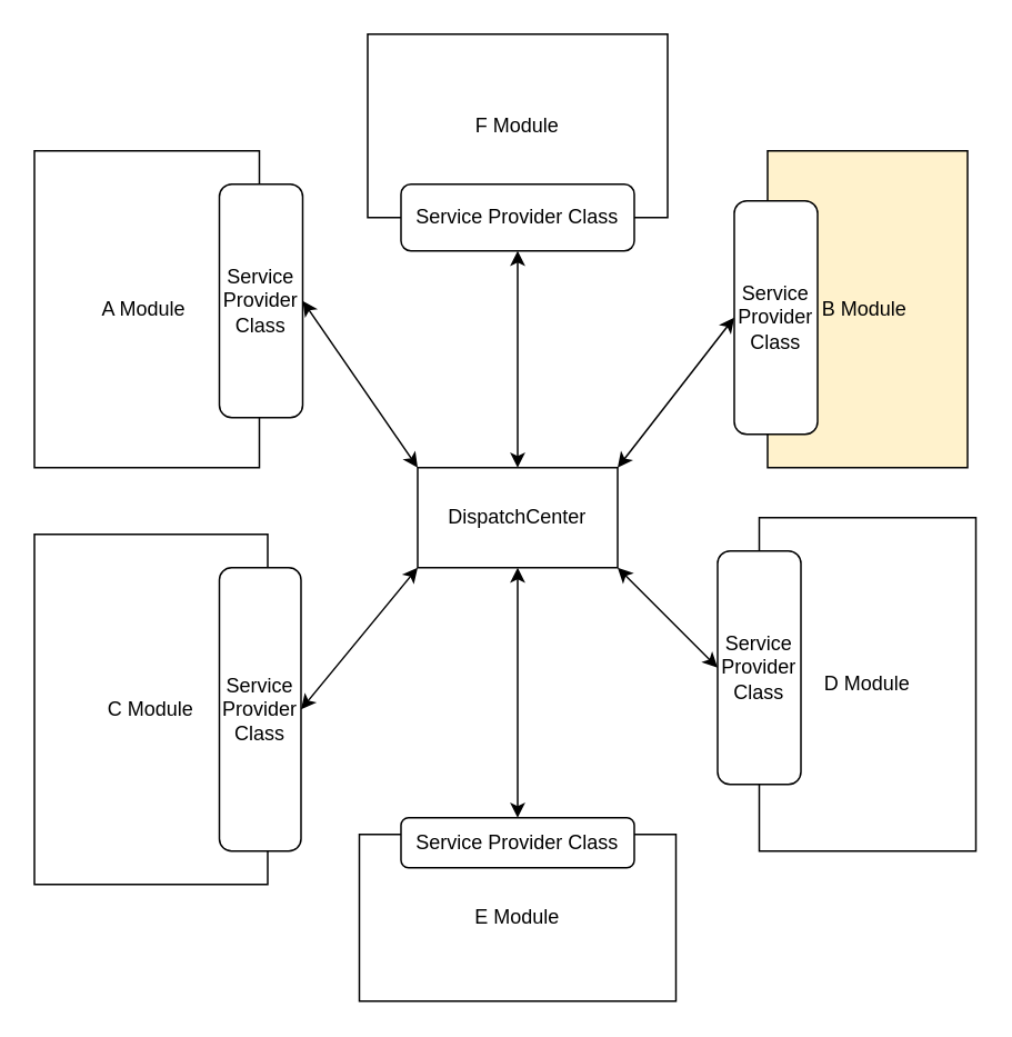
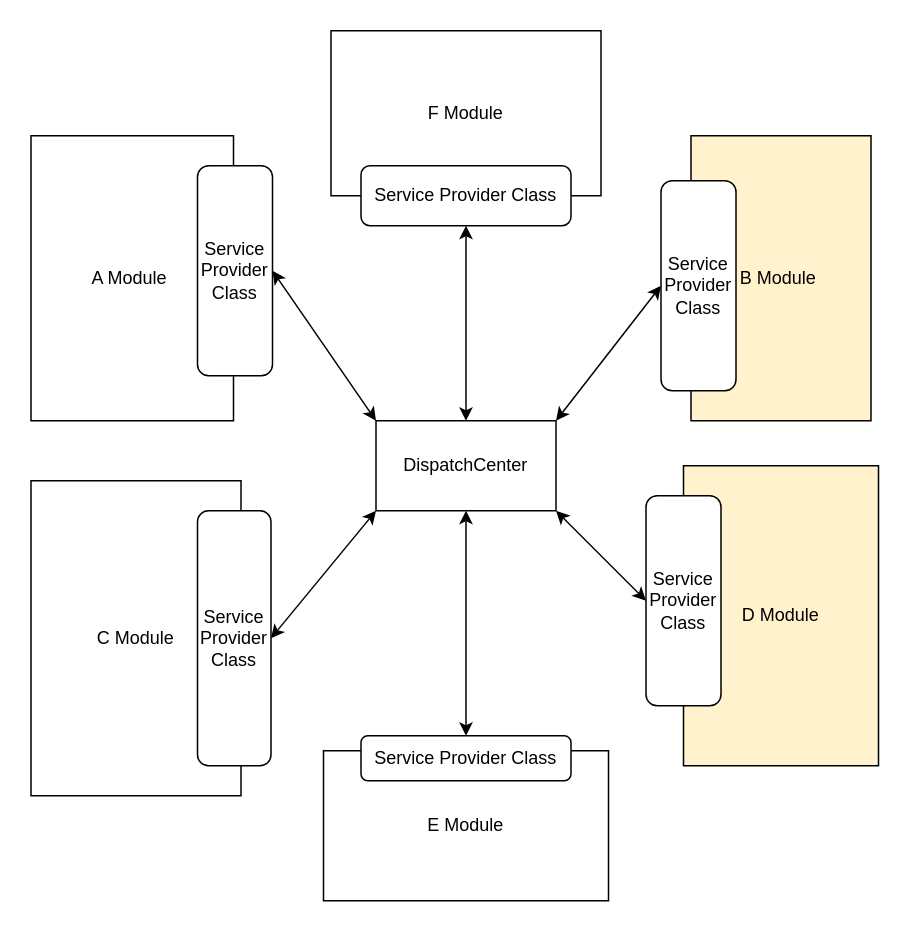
  <mxCell id="0" />
  <mxCell id="1" parent="0" />
  <mxCell id="2" value="A Module&amp;nbsp;" style="rounded=0;whiteSpace=wrap;html=1;" vertex="1" parent="1"><mxGeometry x="20" y="90" width="135" height="190" as="geometry" /></mxCell>
  <mxCell id="3" value="B Module&amp;nbsp;" style="rounded=0;whiteSpace=wrap;html=1;fillColor=#fff2cc;" vertex="1" parent="1"><mxGeometry x="460" y="90" width="120" height="190" as="geometry" /></mxCell>
- <mxCell id="4" value="D Module" style="rounded=0;whiteSpace=wrap;html=1;" vertex="1" parent="1"><mxGeometry x="455" y="310" width="130" height="200" as="geometry" /></mxCell>
+ <mxCell id="4" value="D Module" style="rounded=0;whiteSpace=wrap;html=1;fillColor=#fff2cc;" vertex="1" parent="1"><mxGeometry x="455" y="310" width="130" height="200" as="geometry" /></mxCell>
  <mxCell id="5" value="E Module" style="rounded=0;whiteSpace=wrap;html=1;" vertex="1" parent="1"><mxGeometry x="215" y="500" width="190" height="100" as="geometry" /></mxCell>
  <mxCell id="6" value="C Module" style="rounded=0;whiteSpace=wrap;html=1;" vertex="1" parent="1"><mxGeometry x="20" y="320" width="140" height="210" as="geometry" /></mxCell>
  <mxCell id="7" value="F Module" style="rounded=0;whiteSpace=wrap;html=1;" vertex="1" parent="1"><mxGeometry x="220" y="20" width="180" height="110" as="geometry" /></mxCell>
  <mxCell id="8" value="DispatchCenter" style="rounded=0;whiteSpace=wrap;html=1;" vertex="1" parent="1"><mxGeometry x="250" y="280" width="120" height="60" as="geometry" /></mxCell>
  <mxCell id="9" value="" style="endArrow=classic;startArrow=classic;html=1;entryX=0;entryY=0.5;entryDx=0;entryDy=0;exitX=1;exitY=0;exitDx=0;exitDy=0;" edge="1" parent="1" source="8" target="16"><mxGeometry width="50" height="50" relative="1" as="geometry"><mxPoint x="310" y="340" as="sourcePoint" /><mxPoint x="360" y="290" as="targetPoint" /></mxGeometry></mxCell>
  <mxCell id="10" value="" style="endArrow=classic;startArrow=classic;html=1;entryX=0.5;entryY=1;entryDx=0;entryDy=0;" edge="1" parent="1" target="17"><mxGeometry width="50" height="50" relative="1" as="geometry"><mxPoint x="310" y="280" as="sourcePoint" /><mxPoint x="360" y="290" as="targetPoint" /></mxGeometry></mxCell>
  <mxCell id="11" value="" style="endArrow=classic;startArrow=classic;html=1;entryX=1;entryY=0.5;entryDx=0;entryDy=0;exitX=0;exitY=0;exitDx=0;exitDy=0;" edge="1" parent="1" source="8" target="15"><mxGeometry width="50" height="50" relative="1" as="geometry"><mxPoint x="310" y="340" as="sourcePoint" /><mxPoint x="360" y="290" as="targetPoint" /></mxGeometry></mxCell>
  <mxCell id="12" value="" style="endArrow=classic;startArrow=classic;html=1;exitX=1;exitY=0.5;exitDx=0;exitDy=0;entryX=0;entryY=1;entryDx=0;entryDy=0;" edge="1" parent="1" source="20" target="8"><mxGeometry width="50" height="50" relative="1" as="geometry"><mxPoint x="310" y="340" as="sourcePoint" /><mxPoint x="360" y="290" as="targetPoint" /></mxGeometry></mxCell>
  <mxCell id="13" value="" style="endArrow=classic;startArrow=classic;html=1;entryX=0;entryY=0.5;entryDx=0;entryDy=0;exitX=1;exitY=1;exitDx=0;exitDy=0;" edge="1" parent="1" source="8" target="19"><mxGeometry width="50" height="50" relative="1" as="geometry"><mxPoint x="310" y="340" as="sourcePoint" /><mxPoint x="360" y="290" as="targetPoint" /></mxGeometry></mxCell>
  <mxCell id="14" value="" style="endArrow=classic;startArrow=classic;html=1;exitX=0.5;exitY=0;exitDx=0;exitDy=0;entryX=0.5;entryY=1;entryDx=0;entryDy=0;" edge="1" parent="1" source="18" target="8"><mxGeometry width="50" height="50" relative="1" as="geometry"><mxPoint x="310" y="340" as="sourcePoint" /><mxPoint x="360" y="290" as="targetPoint" /></mxGeometry></mxCell>
  <mxCell id="15" value="Service Provider Class" style="rounded=1;whiteSpace=wrap;html=1;" vertex="1" parent="1"><mxGeometry x="131" y="110" width="50" height="140" as="geometry" /></mxCell>
  <mxCell id="16" value="Service Provider Class" style="rounded=1;whiteSpace=wrap;html=1;" vertex="1" parent="1"><mxGeometry x="440" y="120" width="50" height="140" as="geometry" /></mxCell>
  <mxCell id="17" value="Service Provider Class" style="rounded=1;whiteSpace=wrap;html=1;" vertex="1" parent="1"><mxGeometry x="240" y="110" width="140" height="40" as="geometry" /></mxCell>
  <mxCell id="18" value="Service Provider Class" style="rounded=1;whiteSpace=wrap;html=1;" vertex="1" parent="1"><mxGeometry x="240" y="490" width="140" height="30" as="geometry" /></mxCell>
  <mxCell id="19" value="Service Provider Class" style="rounded=1;whiteSpace=wrap;html=1;" vertex="1" parent="1"><mxGeometry x="430" y="330" width="50" height="140" as="geometry" /></mxCell>
  <mxCell id="20" value="Service Provider Class" style="rounded=1;whiteSpace=wrap;html=1;" vertex="1" parent="1"><mxGeometry x="131" y="340" width="49" height="170" as="geometry" /></mxCell>
